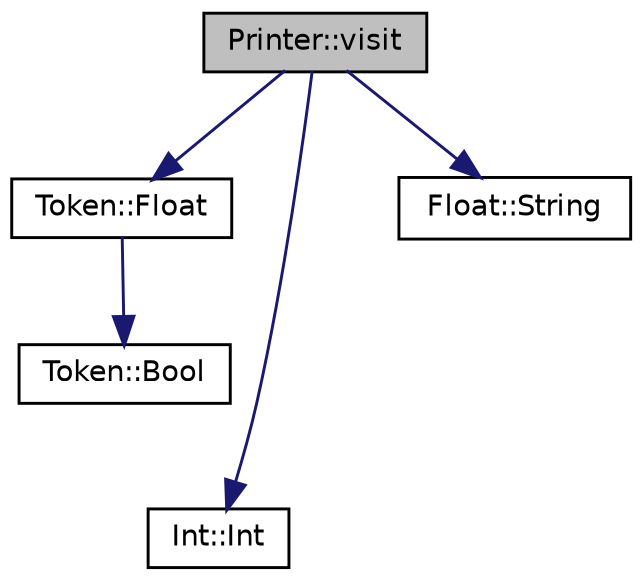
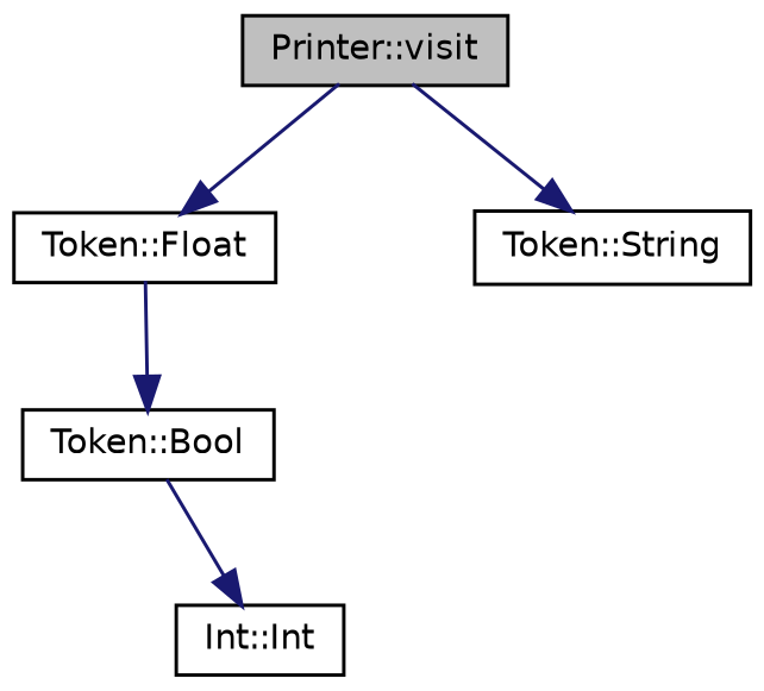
  digraph {
    rankdir=TB
    node [color=black fillcolor=white fontname=Helvetica fontsize=10 shape=record style=filled]
    edge [color=midnightblue fontname=Helvetica fontsize=10 labelfontname=Helvetica labelfontsize=10 style=solid]
    n1 [fillcolor=grey75 fontcolor=black height=0.2 label="Printer::visit" width=0.4]
    n2 [height=0.2 label="Token::Float" width=0.4]
    n3 [height=0.2 label="Int::Int" width=0.4]
-   n4 [height=0.2 label="Float::String" width=0.4]
+   n4 [height=0.2 label="Token::String" width=0.4]
    n5 [height=0.2 label="Token::Bool" width=0.4]
    n1 -> n2
-   n1 -> n3
+   n5 -> n3
    n1 -> n4
    n2 -> n5
  }
